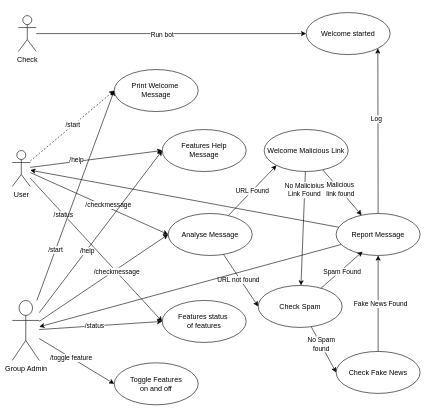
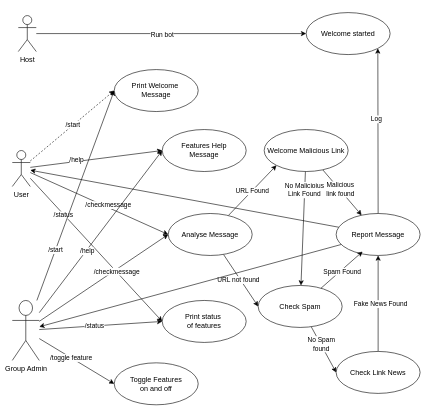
  <mxCell id="0" />
  <mxCell id="1" parent="0" />
  <mxCell id="2" style="rounded=0;orthogonalLoop=1;jettySize=auto;html=1;entryX=0;entryY=0.5;entryDx=0;entryDy=0;dashed=1;" edge="1" parent="1" source="10" target="26"><mxGeometry relative="1" as="geometry" /></mxCell>
  <mxCell id="3" value="/start" style="edgeLabel;html=1;align=center;verticalAlign=middle;resizable=0;points=[];fontFamily=Helvetica;fontSize=11;fontColor=default;labelBackgroundColor=default;" vertex="1" connectable="0" parent="2"><mxGeometry x="0.017" y="1" relative="1" as="geometry"><mxPoint as="offset" /></mxGeometry></mxCell>
  <mxCell id="4" style="edgeStyle=none;shape=connector;rounded=0;orthogonalLoop=1;jettySize=auto;html=1;entryX=0;entryY=0.5;entryDx=0;entryDy=0;strokeColor=default;align=center;verticalAlign=middle;fontFamily=Helvetica;fontSize=11;fontColor=default;labelBackgroundColor=default;endArrow=classic;" edge="1" parent="1" source="10" target="27"><mxGeometry relative="1" as="geometry" /></mxCell>
  <mxCell id="5" value="&lt;div&gt;/help&lt;/div&gt;" style="edgeLabel;html=1;align=center;verticalAlign=middle;resizable=0;points=[];fontFamily=Helvetica;fontSize=11;fontColor=default;labelBackgroundColor=default;" vertex="1" connectable="0" parent="4"><mxGeometry x="-0.295" y="3" relative="1" as="geometry"><mxPoint as="offset" /></mxGeometry></mxCell>
  <mxCell id="6" style="edgeStyle=none;shape=connector;rounded=0;orthogonalLoop=1;jettySize=auto;html=1;entryX=0;entryY=0.5;entryDx=0;entryDy=0;strokeColor=default;align=center;verticalAlign=middle;fontFamily=Helvetica;fontSize=11;fontColor=default;labelBackgroundColor=default;endArrow=classic;" edge="1" parent="1" source="10" target="29"><mxGeometry relative="1" as="geometry" /></mxCell>
  <mxCell id="7" value="/status" style="edgeLabel;html=1;align=center;verticalAlign=middle;resizable=0;points=[];fontFamily=Helvetica;fontSize=11;fontColor=default;labelBackgroundColor=default;" vertex="1" connectable="0" parent="6"><mxGeometry x="-0.497" y="-1" relative="1" as="geometry"><mxPoint as="offset" /></mxGeometry></mxCell>
  <mxCell id="8" style="edgeStyle=none;shape=connector;rounded=0;orthogonalLoop=1;jettySize=auto;html=1;entryX=0;entryY=0.5;entryDx=0;entryDy=0;strokeColor=default;align=center;verticalAlign=middle;fontFamily=Helvetica;fontSize=11;fontColor=default;labelBackgroundColor=default;endArrow=classic;" edge="1" parent="1" source="10" target="34"><mxGeometry relative="1" as="geometry" /></mxCell>
  <mxCell id="9" value="/checkmessage" style="edgeLabel;html=1;align=center;verticalAlign=middle;resizable=0;points=[];fontFamily=Helvetica;fontSize=11;fontColor=default;labelBackgroundColor=default;" vertex="1" connectable="0" parent="8"><mxGeometry x="0.114" y="4" relative="1" as="geometry"><mxPoint as="offset" /></mxGeometry></mxCell>
  <mxCell id="10" value="User" style="shape=umlActor;verticalLabelPosition=bottom;verticalAlign=top;html=1;outlineConnect=0;" vertex="1" parent="1"><mxGeometry x="20" y="250" width="30" height="60" as="geometry" /></mxCell>
  <mxCell id="11" style="edgeStyle=none;shape=connector;rounded=0;orthogonalLoop=1;jettySize=auto;html=1;entryX=0;entryY=0.5;entryDx=0;entryDy=0;strokeColor=default;align=center;verticalAlign=middle;fontFamily=Helvetica;fontSize=11;fontColor=default;labelBackgroundColor=default;endArrow=classic;" edge="1" parent="1" source="21" target="26"><mxGeometry relative="1" as="geometry" /></mxCell>
  <mxCell id="12" value="/start" style="edgeLabel;html=1;align=center;verticalAlign=middle;resizable=0;points=[];fontFamily=Helvetica;fontSize=11;fontColor=default;labelBackgroundColor=default;" vertex="1" connectable="0" parent="11"><mxGeometry x="-0.517" y="1" relative="1" as="geometry"><mxPoint as="offset" /></mxGeometry></mxCell>
  <mxCell id="13" style="edgeStyle=none;shape=connector;rounded=0;orthogonalLoop=1;jettySize=auto;html=1;entryX=0;entryY=0.5;entryDx=0;entryDy=0;strokeColor=default;align=center;verticalAlign=middle;fontFamily=Helvetica;fontSize=11;fontColor=default;labelBackgroundColor=default;endArrow=classic;" edge="1" parent="1" source="21" target="27"><mxGeometry relative="1" as="geometry" /></mxCell>
  <mxCell id="14" value="/help" style="edgeLabel;html=1;align=center;verticalAlign=middle;resizable=0;points=[];fontFamily=Helvetica;fontSize=11;fontColor=default;labelBackgroundColor=default;" vertex="1" connectable="0" parent="13"><mxGeometry x="-0.232" y="-1" relative="1" as="geometry"><mxPoint as="offset" /></mxGeometry></mxCell>
  <mxCell id="15" style="edgeStyle=none;shape=connector;rounded=0;orthogonalLoop=1;jettySize=auto;html=1;entryX=0;entryY=0.5;entryDx=0;entryDy=0;strokeColor=default;align=center;verticalAlign=middle;fontFamily=Helvetica;fontSize=11;fontColor=default;labelBackgroundColor=default;endArrow=classic;" edge="1" parent="1" source="21" target="29"><mxGeometry relative="1" as="geometry" /></mxCell>
  <mxCell id="16" value="/status" style="edgeLabel;html=1;align=center;verticalAlign=middle;resizable=0;points=[];fontFamily=Helvetica;fontSize=11;fontColor=default;labelBackgroundColor=default;" vertex="1" connectable="0" parent="15"><mxGeometry x="-0.102" relative="1" as="geometry"><mxPoint as="offset" /></mxGeometry></mxCell>
  <mxCell id="17" style="edgeStyle=none;shape=connector;rounded=0;orthogonalLoop=1;jettySize=auto;html=1;entryX=0;entryY=0.5;entryDx=0;entryDy=0;strokeColor=default;align=center;verticalAlign=middle;fontFamily=Helvetica;fontSize=11;fontColor=default;labelBackgroundColor=default;endArrow=classic;" edge="1" parent="1" source="21" target="28"><mxGeometry relative="1" as="geometry" /></mxCell>
  <mxCell id="18" value="/toggle feature" style="edgeLabel;html=1;align=center;verticalAlign=middle;resizable=0;points=[];fontFamily=Helvetica;fontSize=11;fontColor=default;labelBackgroundColor=default;" vertex="1" connectable="0" parent="17"><mxGeometry x="-0.158" relative="1" as="geometry"><mxPoint as="offset" /></mxGeometry></mxCell>
  <mxCell id="19" style="edgeStyle=none;shape=connector;rounded=0;orthogonalLoop=1;jettySize=auto;html=1;entryX=0;entryY=0.5;entryDx=0;entryDy=0;strokeColor=default;align=center;verticalAlign=middle;fontFamily=Helvetica;fontSize=11;fontColor=default;labelBackgroundColor=default;endArrow=classic;" edge="1" parent="1" source="21" target="34"><mxGeometry relative="1" as="geometry" /></mxCell>
  <mxCell id="20" value="/checkmessage" style="edgeLabel;html=1;align=center;verticalAlign=middle;resizable=0;points=[];fontFamily=Helvetica;fontSize=11;fontColor=default;labelBackgroundColor=default;" vertex="1" connectable="0" parent="19"><mxGeometry x="0.178" y="-3" relative="1" as="geometry"><mxPoint as="offset" /></mxGeometry></mxCell>
  <mxCell id="21" value="Group Admin" style="shape=umlActor;verticalLabelPosition=bottom;verticalAlign=top;html=1;outlineConnect=0;" vertex="1" parent="1"><mxGeometry x="20" y="500" width="45" height="100" as="geometry" /></mxCell>
  <mxCell id="22" style="edgeStyle=none;shape=connector;rounded=0;orthogonalLoop=1;jettySize=auto;html=1;entryX=0;entryY=0.5;entryDx=0;entryDy=0;strokeColor=default;align=center;verticalAlign=middle;fontFamily=Helvetica;fontSize=11;fontColor=default;labelBackgroundColor=default;endArrow=classic;" edge="1" parent="1" source="24" target="25"><mxGeometry relative="1" as="geometry" /></mxCell>
  <mxCell id="23" value="Run bot" style="edgeLabel;html=1;align=center;verticalAlign=middle;resizable=0;points=[];fontFamily=Helvetica;fontSize=11;fontColor=default;labelBackgroundColor=default;" vertex="1" connectable="0" parent="22"><mxGeometry x="-0.071" y="-1" relative="1" as="geometry"><mxPoint as="offset" /></mxGeometry></mxCell>
- <mxCell id="24" value="Check" style="shape=umlActor;verticalLabelPosition=bottom;verticalAlign=top;html=1;outlineConnect=0;" vertex="1" parent="1"><mxGeometry x="30" y="25" width="30" height="60" as="geometry" /></mxCell>
+ <mxCell id="24" value="Host" style="shape=umlActor;verticalLabelPosition=bottom;verticalAlign=top;html=1;outlineConnect=0;" vertex="1" parent="1"><mxGeometry x="30" y="25" width="30" height="60" as="geometry" /></mxCell>
  <mxCell id="25" value="Welcome started" style="ellipse;whiteSpace=wrap;html=1;" vertex="1" parent="1"><mxGeometry x="510" y="20" width="140" height="70" as="geometry" /></mxCell>
  <mxCell id="26" value="&lt;div&gt;Print Welcome&amp;nbsp;&lt;/div&gt;&lt;div&gt;Message&lt;/div&gt;" style="ellipse;whiteSpace=wrap;html=1;" vertex="1" parent="1"><mxGeometry x="190" y="115" width="140" height="70" as="geometry" /></mxCell>
  <mxCell id="27" value="&lt;div&gt;Features Help&lt;/div&gt;&lt;div&gt;Message&lt;/div&gt;" style="ellipse;whiteSpace=wrap;html=1;" vertex="1" parent="1"><mxGeometry x="270" y="215" width="140" height="70" as="geometry" /></mxCell>
  <mxCell id="28" value="&lt;div&gt;Toggle Features&lt;/div&gt;&lt;div&gt;on and off&lt;/div&gt;" style="ellipse;whiteSpace=wrap;html=1;" vertex="1" parent="1"><mxGeometry x="190" y="604" width="140" height="70" as="geometry" /></mxCell>
- <mxCell id="29" value="&lt;div&gt;Features status&amp;nbsp;&lt;/div&gt;&lt;div&gt;of features&lt;/div&gt;" style="ellipse;whiteSpace=wrap;html=1;" vertex="1" parent="1"><mxGeometry x="270" y="500" width="140" height="70" as="geometry" /></mxCell>
+ <mxCell id="29" value="&lt;div&gt;Print status&amp;nbsp;&lt;/div&gt;&lt;div&gt;of features&lt;/div&gt;" style="ellipse;whiteSpace=wrap;html=1;" vertex="1" parent="1"><mxGeometry x="270" y="500" width="140" height="70" as="geometry" /></mxCell>
  <mxCell id="30" style="edgeStyle=none;shape=connector;rounded=0;orthogonalLoop=1;jettySize=auto;html=1;strokeColor=default;align=center;verticalAlign=middle;fontFamily=Helvetica;fontSize=11;fontColor=default;labelBackgroundColor=default;endArrow=classic;entryX=0;entryY=1;entryDx=0;entryDy=0;" edge="1" parent="1" source="34" target="47"><mxGeometry relative="1" as="geometry"><mxPoint x="480" y="275" as="targetPoint" /></mxGeometry></mxCell>
  <mxCell id="31" value="URL Found" style="edgeLabel;html=1;align=center;verticalAlign=middle;resizable=0;points=[];fontFamily=Helvetica;fontSize=11;fontColor=default;labelBackgroundColor=default;" vertex="1" connectable="0" parent="30"><mxGeometry x="-0.022" relative="1" as="geometry"><mxPoint as="offset" /></mxGeometry></mxCell>
  <mxCell id="32" style="edgeStyle=none;shape=connector;rounded=0;orthogonalLoop=1;jettySize=auto;html=1;entryX=0;entryY=0.5;entryDx=0;entryDy=0;strokeColor=default;align=center;verticalAlign=middle;fontFamily=Helvetica;fontSize=11;fontColor=default;labelBackgroundColor=default;endArrow=classic;" edge="1" parent="1" source="34" target="50"><mxGeometry relative="1" as="geometry" /></mxCell>
  <mxCell id="33" value="URL not found" style="edgeLabel;html=1;align=center;verticalAlign=middle;resizable=0;points=[];fontFamily=Helvetica;fontSize=11;fontColor=default;labelBackgroundColor=default;" vertex="1" connectable="0" parent="32"><mxGeometry x="-0.051" y="-3" relative="1" as="geometry"><mxPoint as="offset" /></mxGeometry></mxCell>
  <mxCell id="34" value="Analyse Message" style="ellipse;whiteSpace=wrap;html=1;" vertex="1" parent="1"><mxGeometry x="280" y="355" width="140" height="70" as="geometry" /></mxCell>
  <mxCell id="35" value="" style="edgeStyle=none;shape=connector;rounded=0;orthogonalLoop=1;jettySize=auto;html=1;strokeColor=default;align=center;verticalAlign=middle;fontFamily=Helvetica;fontSize=11;fontColor=default;labelBackgroundColor=default;endArrow=classic;exitX=1;exitY=1;exitDx=0;exitDy=0;" edge="1" parent="1"><mxGeometry relative="1" as="geometry"><mxPoint x="629.743" y="324.625" as="sourcePoint" /></mxGeometry></mxCell>
  <mxCell id="36" value="No malicious links" style="edgeLabel;html=1;align=center;verticalAlign=middle;resizable=0;points=[];fontFamily=Helvetica;fontSize=11;fontColor=default;labelBackgroundColor=default;" vertex="1" connectable="0" parent="35"><mxGeometry x="-0.173" relative="1" as="geometry"><mxPoint as="offset" /></mxGeometry></mxCell>
  <mxCell id="37" value="" style="edgeStyle=none;shape=connector;rounded=0;orthogonalLoop=1;jettySize=auto;html=1;strokeColor=default;align=center;verticalAlign=middle;fontFamily=Helvetica;fontSize=11;fontColor=default;labelBackgroundColor=default;endArrow=classic;" edge="1" parent="1"><mxGeometry relative="1" as="geometry"><mxPoint x="610" y="245" as="targetPoint" /></mxGeometry></mxCell>
  <mxCell id="38" style="edgeStyle=none;shape=connector;rounded=0;orthogonalLoop=1;jettySize=auto;html=1;strokeColor=default;align=center;verticalAlign=middle;fontFamily=Helvetica;fontSize=11;fontColor=default;labelBackgroundColor=default;endArrow=classic;" edge="1" parent="1" source="42" target="10"><mxGeometry relative="1" as="geometry" /></mxCell>
  <mxCell id="39" style="edgeStyle=none;shape=connector;rounded=0;orthogonalLoop=1;jettySize=auto;html=1;strokeColor=default;align=center;verticalAlign=middle;fontFamily=Helvetica;fontSize=11;fontColor=default;labelBackgroundColor=default;endArrow=classic;" edge="1" parent="1" source="42" target="21"><mxGeometry relative="1" as="geometry" /></mxCell>
  <mxCell id="40" style="edgeStyle=none;shape=connector;rounded=0;orthogonalLoop=1;jettySize=auto;html=1;entryX=1;entryY=1;entryDx=0;entryDy=0;strokeColor=default;align=center;verticalAlign=middle;fontFamily=Helvetica;fontSize=11;fontColor=default;labelBackgroundColor=default;endArrow=classic;" edge="1" parent="1" source="42" target="25"><mxGeometry relative="1" as="geometry" /></mxCell>
  <mxCell id="41" value="Log" style="edgeLabel;html=1;align=center;verticalAlign=middle;resizable=0;points=[];fontFamily=Helvetica;fontSize=11;fontColor=default;labelBackgroundColor=default;" vertex="1" connectable="0" parent="40"><mxGeometry x="0.151" y="3" relative="1" as="geometry"><mxPoint as="offset" /></mxGeometry></mxCell>
  <mxCell id="42" value="Report Message" style="ellipse;whiteSpace=wrap;html=1;" vertex="1" parent="1"><mxGeometry x="560" y="355" width="140" height="70" as="geometry" /></mxCell>
  <mxCell id="43" style="edgeStyle=none;shape=connector;rounded=0;orthogonalLoop=1;jettySize=auto;html=1;strokeColor=default;align=center;verticalAlign=middle;fontFamily=Helvetica;fontSize=11;fontColor=default;labelBackgroundColor=default;endArrow=classic;" edge="1" parent="1" source="47" target="50"><mxGeometry relative="1" as="geometry" /></mxCell>
  <mxCell id="44" value="&lt;div&gt;No Malicioius&lt;/div&gt;&lt;div&gt;Link Found&lt;/div&gt;" style="edgeLabel;html=1;align=center;verticalAlign=middle;resizable=0;points=[];fontFamily=Helvetica;fontSize=11;fontColor=default;labelBackgroundColor=default;" vertex="1" connectable="0" parent="43"><mxGeometry x="-0.67" y="-1" relative="1" as="geometry"><mxPoint as="offset" /></mxGeometry></mxCell>
  <mxCell id="45" style="edgeStyle=none;shape=connector;rounded=0;orthogonalLoop=1;jettySize=auto;html=1;strokeColor=default;align=center;verticalAlign=middle;fontFamily=Helvetica;fontSize=11;fontColor=default;labelBackgroundColor=default;endArrow=classic;" edge="1" parent="1" source="47" target="42"><mxGeometry relative="1" as="geometry" /></mxCell>
  <mxCell id="46" value="Malicious &lt;br&gt;link found" style="edgeLabel;html=1;align=center;verticalAlign=middle;resizable=0;points=[];fontFamily=Helvetica;fontSize=11;fontColor=default;labelBackgroundColor=default;" vertex="1" connectable="0" parent="45"><mxGeometry x="-0.129" y="1" relative="1" as="geometry"><mxPoint as="offset" /></mxGeometry></mxCell>
  <mxCell id="47" value="Welcome Malicious Link" style="ellipse;whiteSpace=wrap;html=1;" vertex="1" parent="1"><mxGeometry x="440" y="215" width="140" height="70" as="geometry" /></mxCell>
  <mxCell id="48" style="edgeStyle=none;shape=connector;rounded=0;orthogonalLoop=1;jettySize=auto;html=1;entryX=0;entryY=0.5;entryDx=0;entryDy=0;strokeColor=default;align=center;verticalAlign=middle;fontFamily=Helvetica;fontSize=11;fontColor=default;labelBackgroundColor=default;endArrow=classic;" edge="1" parent="1" source="50" target="55"><mxGeometry relative="1" as="geometry" /></mxCell>
  <mxCell id="49" value="&lt;div&gt;No Spam&lt;/div&gt;&lt;div&gt;found&lt;/div&gt;" style="edgeLabel;html=1;align=center;verticalAlign=middle;resizable=0;points=[];fontFamily=Helvetica;fontSize=11;fontColor=default;labelBackgroundColor=default;" vertex="1" connectable="0" parent="48"><mxGeometry x="-0.231" relative="1" as="geometry"><mxPoint as="offset" /></mxGeometry></mxCell>
  <mxCell id="50" value="Check Spam" style="ellipse;whiteSpace=wrap;html=1;" vertex="1" parent="1"><mxGeometry x="430" y="475" width="140" height="70" as="geometry" /></mxCell>
  <mxCell id="51" style="edgeStyle=none;shape=connector;rounded=0;orthogonalLoop=1;jettySize=auto;html=1;entryX=0.315;entryY=0.907;entryDx=0;entryDy=0;entryPerimeter=0;strokeColor=default;align=center;verticalAlign=middle;fontFamily=Helvetica;fontSize=11;fontColor=default;labelBackgroundColor=default;endArrow=classic;" edge="1" parent="1" source="50" target="42"><mxGeometry relative="1" as="geometry" /></mxCell>
  <mxCell id="52" value="Spam Found" style="edgeLabel;html=1;align=center;verticalAlign=middle;resizable=0;points=[];fontFamily=Helvetica;fontSize=11;fontColor=default;labelBackgroundColor=default;" vertex="1" connectable="0" parent="51"><mxGeometry x="-0.029" y="-2" relative="1" as="geometry"><mxPoint as="offset" /></mxGeometry></mxCell>
  <mxCell id="53" style="edgeStyle=none;shape=connector;rounded=0;orthogonalLoop=1;jettySize=auto;html=1;entryX=0.5;entryY=1;entryDx=0;entryDy=0;strokeColor=default;align=center;verticalAlign=middle;fontFamily=Helvetica;fontSize=11;fontColor=default;labelBackgroundColor=default;endArrow=classic;" edge="1" parent="1" source="55" target="42"><mxGeometry relative="1" as="geometry" /></mxCell>
  <mxCell id="54" value="Fake News Found" style="edgeLabel;html=1;align=center;verticalAlign=middle;resizable=0;points=[];fontFamily=Helvetica;fontSize=11;fontColor=default;labelBackgroundColor=default;" vertex="1" connectable="0" parent="53"><mxGeometry y="-3" relative="1" as="geometry"><mxPoint as="offset" /></mxGeometry></mxCell>
- <mxCell id="55" value="Check Fake News" style="ellipse;whiteSpace=wrap;html=1;" vertex="1" parent="1"><mxGeometry x="560" y="585" width="140" height="70" as="geometry" /></mxCell>
+ <mxCell id="55" value="Check Link News" style="ellipse;whiteSpace=wrap;html=1;" vertex="1" parent="1"><mxGeometry x="560" y="585" width="140" height="70" as="geometry" /></mxCell>
